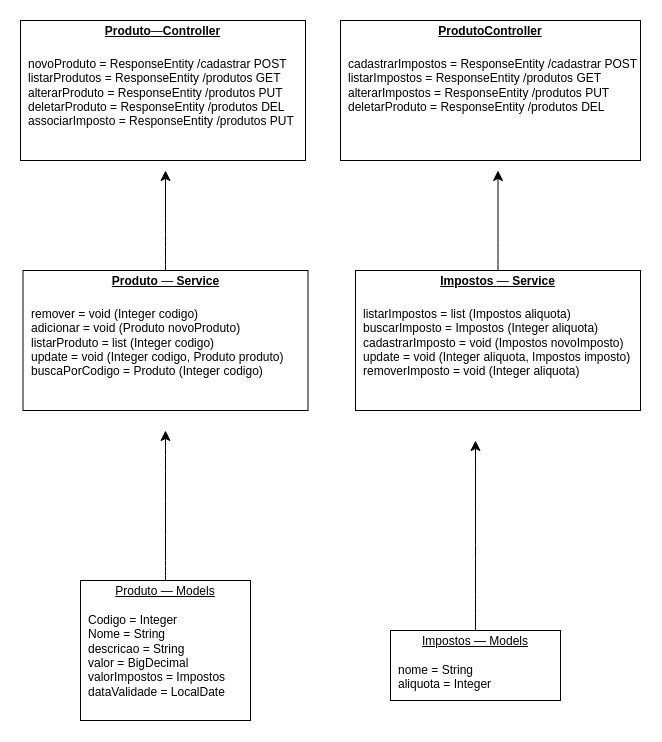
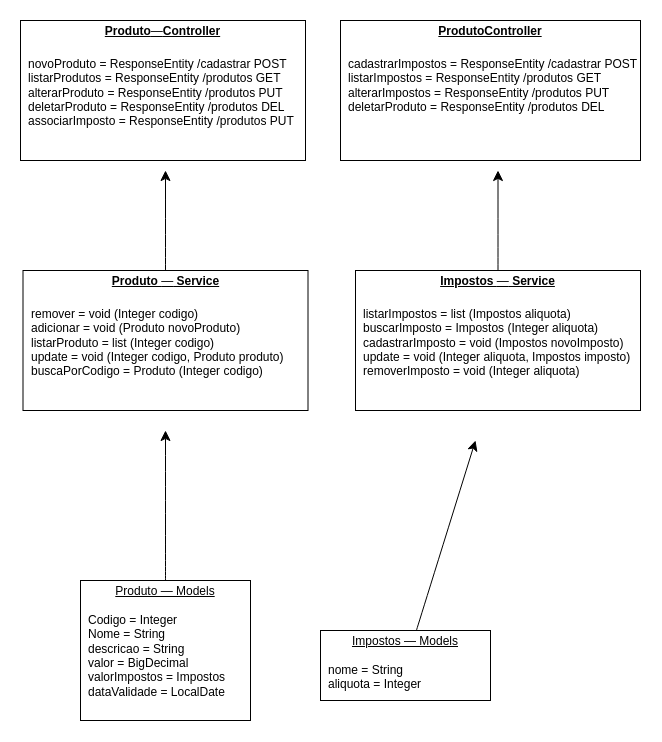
  <mxCell id="0" />
  <mxCell id="1" parent="0" />
  <mxCell id="2" style="edgeStyle=none;curved=1;rounded=0;orthogonalLoop=1;jettySize=auto;html=1;fontSize=12;startSize=8;endSize=8;" parent="1" source="3" edge="1"><mxGeometry relative="1" as="geometry"><mxPoint x="165" y="430" as="targetPoint" /></mxGeometry></mxCell>
  <mxCell id="3" value="&lt;p style=&quot;margin:0px;margin-top:4px;text-align:center;text-decoration:underline;&quot;&gt;Produto&amp;nbsp;— Models&lt;/p&gt;&lt;p style=&quot;margin:0px;margin-left:8px;&quot;&gt;&lt;br&gt;&lt;/p&gt;&lt;p style=&quot;margin:0px;margin-left:8px;&quot;&gt;Codigo = Integer&lt;br&gt;Nome = String&lt;br&gt;descricao = String&lt;/p&gt;&lt;p style=&quot;margin:0px;margin-left:8px;&quot;&gt;valor = BigDecimal&lt;/p&gt;&lt;p style=&quot;margin:0px;margin-left:8px;&quot;&gt;valorImpostos = Impostos&lt;/p&gt;&lt;p style=&quot;margin:0px;margin-left:8px;&quot;&gt;dataValidade = LocalDate&lt;/p&gt;" style="verticalAlign=top;align=left;overflow=fill;fontSize=12;fontFamily=Helvetica;html=1;" parent="1" vertex="1"><mxGeometry x="80" y="580" width="170" height="140" as="geometry" /></mxCell>
  <mxCell id="4" value="&lt;p style=&quot;margin:0px;margin-top:4px;text-align:center;text-decoration:underline;&quot;&gt;&lt;b&gt;Produto&lt;/b&gt;&lt;span style=&quot;background-color: initial;&quot;&gt;—&lt;/span&gt;&lt;b style=&quot;background-color: initial;&quot;&gt;Controller&lt;/b&gt;&lt;/p&gt;&lt;p style=&quot;margin:0px;margin-top:4px;text-align:center;text-decoration:underline;&quot;&gt;&lt;b&gt;&lt;br&gt;&lt;/b&gt;&lt;/p&gt;&lt;p style=&quot;margin:0px;margin-left:8px;&quot;&gt;novoProduto = ResponseEntity /cadastrar POST&lt;/p&gt;&lt;p style=&quot;margin:0px;margin-left:8px;&quot;&gt;listarProdutos = ResponseEntity /produtos GET&lt;/p&gt;&lt;p style=&quot;margin:0px;margin-left:8px;&quot;&gt;alterarProduto&lt;span style=&quot;&quot;&gt; &lt;/span&gt;= ResponseEntity /produtos PUT&lt;/p&gt;&lt;p style=&quot;margin:0px;margin-left:8px;&quot;&gt;deletarProduto = ResponseEntity /produtos DEL&lt;/p&gt;&lt;p style=&quot;margin:0px;margin-left:8px;&quot;&gt;associarImposto = ResponseEntity /produtos PUT&amp;nbsp;&lt;/p&gt;" style="verticalAlign=top;align=left;overflow=fill;fontSize=12;fontFamily=Helvetica;html=1;" parent="1" vertex="1"><mxGeometry x="20" y="20" width="285" height="140" as="geometry" /></mxCell>
  <mxCell id="5" style="edgeStyle=none;curved=1;rounded=0;orthogonalLoop=1;jettySize=auto;html=1;fontSize=12;startSize=8;endSize=8;" edge="1" parent="1" source="6"><mxGeometry relative="1" as="geometry"><mxPoint x="475" y="440" as="targetPoint" /></mxGeometry></mxCell>
- <mxCell id="6" value="&lt;p style=&quot;margin:0px;margin-top:4px;text-align:center;text-decoration:underline;&quot;&gt;Impostos — Models&lt;/p&gt;&lt;p style=&quot;margin:0px;margin-left:8px;&quot;&gt;&lt;br&gt;&lt;/p&gt;&lt;p style=&quot;margin:0px;margin-left:8px;&quot;&gt;nome = String&lt;/p&gt;&lt;p style=&quot;margin:0px;margin-left:8px;&quot;&gt;aliquota = Integer&lt;/p&gt;" style="verticalAlign=top;align=left;overflow=fill;fontSize=12;fontFamily=Helvetica;html=1;" vertex="1" parent="1"><mxGeometry x="390" y="630" width="170" height="70" as="geometry" /></mxCell>
+ <mxCell id="6" value="&lt;p style=&quot;margin:0px;margin-top:4px;text-align:center;text-decoration:underline;&quot;&gt;Impostos — Models&lt;/p&gt;&lt;p style=&quot;margin:0px;margin-left:8px;&quot;&gt;&lt;br&gt;&lt;/p&gt;&lt;p style=&quot;margin:0px;margin-left:8px;&quot;&gt;nome = String&lt;/p&gt;&lt;p style=&quot;margin:0px;margin-left:8px;&quot;&gt;aliquota = Integer&lt;/p&gt;" style="verticalAlign=top;align=left;overflow=fill;fontSize=12;fontFamily=Helvetica;html=1;" vertex="1" parent="1"><mxGeometry x="320" y="630" width="170" height="70" as="geometry" /></mxCell>
  <mxCell id="7" value="&lt;p style=&quot;margin:0px;margin-top:4px;text-align:center;text-decoration:underline;&quot;&gt;&lt;b&gt;ProdutoController&lt;/b&gt;&lt;/p&gt;&lt;p style=&quot;margin:0px;margin-top:4px;text-align:center;text-decoration:underline;&quot;&gt;&lt;b&gt;&lt;br&gt;&lt;/b&gt;&lt;/p&gt;&lt;p style=&quot;margin:0px;margin-left:8px;&quot;&gt;cadastrarImpostos = ResponseEntity /cadastrar POST&lt;/p&gt;&lt;p style=&quot;margin:0px;margin-left:8px;&quot;&gt;listarImpostos = ResponseEntity /produtos GET&lt;/p&gt;&lt;p style=&quot;margin:0px;margin-left:8px;&quot;&gt;alterarImpostos&lt;span style=&quot;white-space: pre;&quot;&gt; &lt;/span&gt;= ResponseEntity /produtos PUT&lt;/p&gt;&lt;p style=&quot;margin:0px;margin-left:8px;&quot;&gt;deletarProduto = ResponseEntity /produtos DEL&lt;/p&gt;" style="verticalAlign=top;align=left;overflow=fill;fontSize=12;fontFamily=Helvetica;html=1;" vertex="1" parent="1"><mxGeometry x="340" y="20" width="300" height="140" as="geometry" /></mxCell>
  <mxCell id="8" style="edgeStyle=none;curved=1;rounded=0;orthogonalLoop=1;jettySize=auto;html=1;fontSize=12;startSize=8;endSize=8;" edge="1" parent="1" source="9"><mxGeometry relative="1" as="geometry"><mxPoint x="165" y="170" as="targetPoint" /></mxGeometry></mxCell>
  <mxCell id="9" value="&lt;p style=&quot;margin:0px;margin-top:4px;text-align:center;text-decoration:underline;&quot;&gt;&lt;b&gt;Produto&amp;nbsp;&lt;/b&gt;&lt;span style=&quot;background-color: initial;&quot;&gt;—&lt;/span&gt;&lt;b style=&quot;background-color: initial;&quot;&gt;&amp;nbsp;Service&lt;/b&gt;&lt;/p&gt;&lt;p style=&quot;margin:0px;margin-top:4px;text-align:center;text-decoration:underline;&quot;&gt;&lt;b&gt;&lt;br&gt;&lt;/b&gt;&lt;/p&gt;&lt;p style=&quot;margin:0px;margin-left:8px;&quot;&gt;remover = void (Integer codigo)&lt;/p&gt;&lt;p style=&quot;margin:0px;margin-left:8px;&quot;&gt;adicionar = void (Produto novoProduto)&lt;/p&gt;&lt;p style=&quot;margin:0px;margin-left:8px;&quot;&gt;listarProduto = list (Integer codigo)&lt;/p&gt;&lt;p style=&quot;margin:0px;margin-left:8px;&quot;&gt;update = void (Integer codigo, Produto produto)&lt;/p&gt;&lt;p style=&quot;margin:0px;margin-left:8px;&quot;&gt;buscaPorCodigo = Produto (Integer codigo)&lt;/p&gt;" style="verticalAlign=top;align=left;overflow=fill;fontSize=12;fontFamily=Helvetica;html=1;" vertex="1" parent="1"><mxGeometry x="22.5" y="270" width="285" height="140" as="geometry" /></mxCell>
  <mxCell id="10" style="edgeStyle=none;curved=1;rounded=0;orthogonalLoop=1;jettySize=auto;html=1;fontSize=12;startSize=8;endSize=8;" edge="1" parent="1" source="11"><mxGeometry relative="1" as="geometry"><mxPoint x="497.5" y="170" as="targetPoint" /></mxGeometry></mxCell>
  <mxCell id="11" value="&lt;p style=&quot;margin:0px;margin-top:4px;text-align:center;text-decoration:underline;&quot;&gt;&lt;span style=&quot;background-color: initial;&quot;&gt;&lt;b&gt;Impostos&amp;nbsp;&lt;/b&gt;—&lt;/span&gt;&lt;b style=&quot;background-color: initial;&quot;&gt;&amp;nbsp;Service&lt;/b&gt;&lt;/p&gt;&lt;p style=&quot;margin:0px;margin-top:4px;text-align:center;text-decoration:underline;&quot;&gt;&lt;b&gt;&lt;br&gt;&lt;/b&gt;&lt;/p&gt;&lt;p style=&quot;margin:0px;margin-left:8px;&quot;&gt;&lt;span style=&quot;background-color: initial;&quot;&gt;listarImpostos = list (Impostos aliquota)&lt;/span&gt;&lt;/p&gt;&lt;p style=&quot;margin:0px;margin-left:8px;&quot;&gt;&lt;span style=&quot;background-color: initial;&quot;&gt;buscarImposto = Impostos (Integer aliquota)&lt;/span&gt;&lt;/p&gt;&lt;p style=&quot;margin:0px;margin-left:8px;&quot;&gt;cadastrarImposto = void (Impostos novoImposto)&lt;/p&gt;&lt;p style=&quot;margin:0px;margin-left:8px;&quot;&gt;update = void (Integer aliquota, Impostos imposto)&lt;/p&gt;&lt;p style=&quot;margin:0px;margin-left:8px;&quot;&gt;removerImposto = void (Integer aliquota)&lt;/p&gt;" style="verticalAlign=top;align=left;overflow=fill;fontSize=12;fontFamily=Helvetica;html=1;" vertex="1" parent="1"><mxGeometry x="355" y="270" width="285" height="140" as="geometry" /></mxCell>
